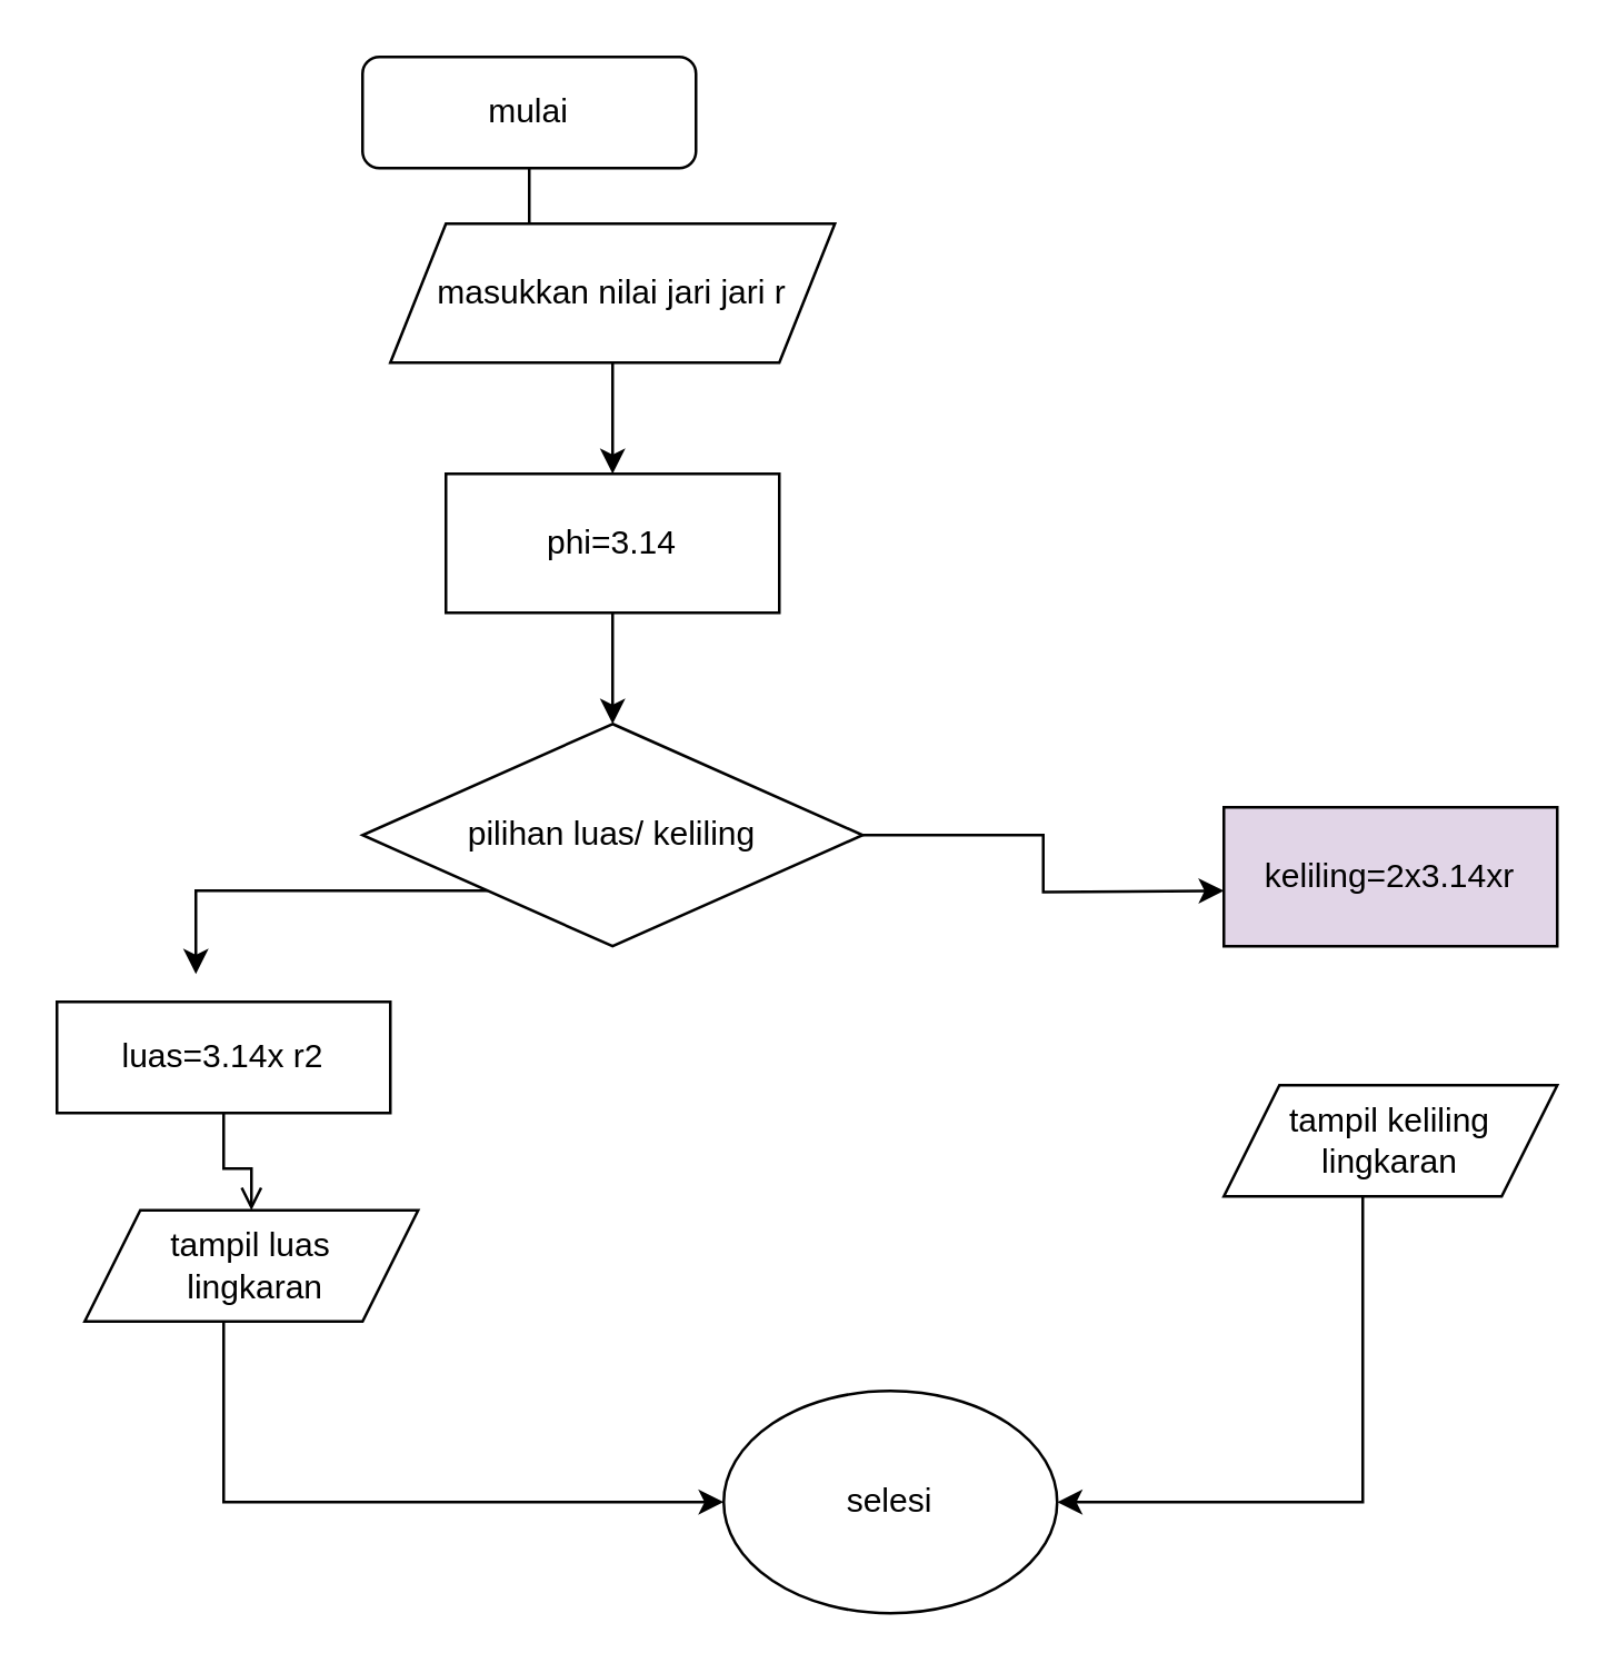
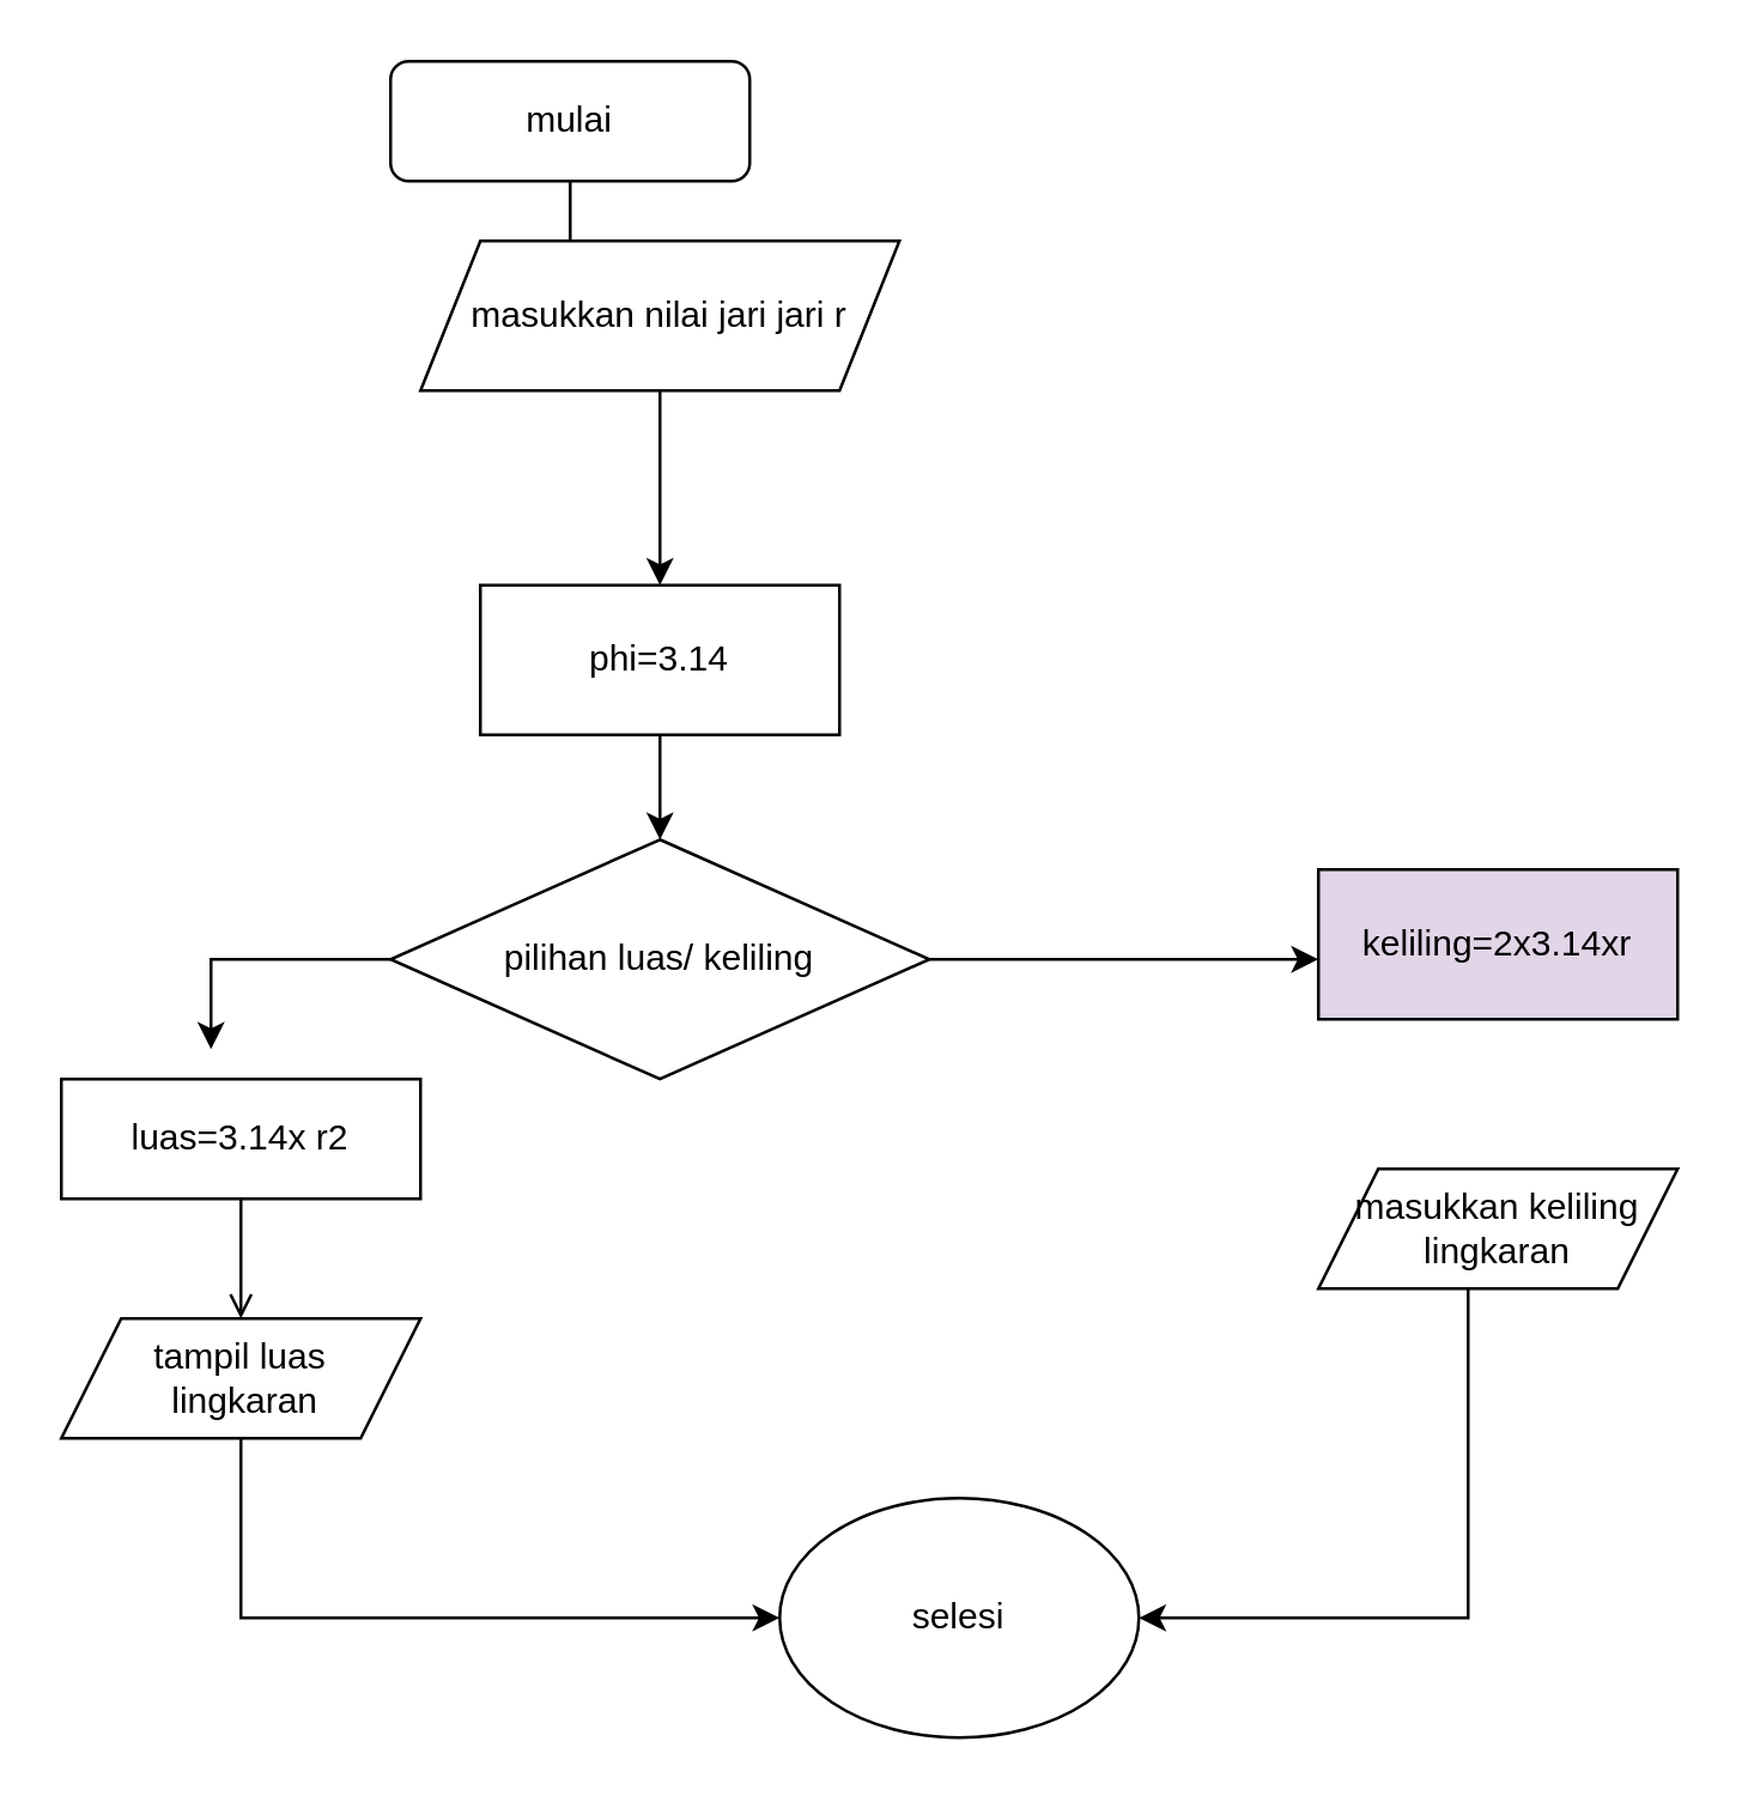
  <mxCell id="0" />
  <mxCell id="1" parent="0" />
  <mxCell id="2" value="" style="rounded=0;html=1;jettySize=auto;orthogonalLoop=1;fontSize=11;endArrow=block;endFill=0;endSize=8;strokeWidth=1;shadow=0;labelBackgroundColor=none;edgeStyle=orthogonalEdgeStyle;" parent="1" source="3" edge="1"><mxGeometry relative="1" as="geometry"><mxPoint x="230" y="100" as="targetPoint" /></mxGeometry></mxCell>
  <mxCell id="3" value="mulai" style="rounded=1;whiteSpace=wrap;html=1;fontSize=12;glass=0;strokeWidth=1;shadow=0;" parent="1" vertex="1"><mxGeometry x="130" y="20" width="120" height="40" as="geometry" /></mxCell>
  <mxCell id="4" style="edgeStyle=orthogonalEdgeStyle;rounded=0;orthogonalLoop=1;jettySize=auto;html=1;" edge="1" parent="1" source="5" target="7"><mxGeometry relative="1" as="geometry"><mxPoint x="220" y="220" as="targetPoint" /></mxGeometry></mxCell>
  <mxCell id="5" value="masukkan nilai jari jari r" style="shape=parallelogram;perimeter=parallelogramPerimeter;whiteSpace=wrap;html=1;fixedSize=1;rotation=0;" vertex="1" parent="1"><mxGeometry x="140" y="80" width="160" height="50" as="geometry" /></mxCell>
  <mxCell id="6" style="edgeStyle=orthogonalEdgeStyle;rounded=0;orthogonalLoop=1;jettySize=auto;html=1;" edge="1" parent="1" source="7" target="10"><mxGeometry relative="1" as="geometry"><mxPoint x="220" y="270" as="targetPoint" /></mxGeometry></mxCell>
- <mxCell id="7" value="phi=3.14" style="rounded=0;whiteSpace=wrap;html=1;" vertex="1" parent="1"><mxGeometry x="160" y="170" width="120" height="50" as="geometry" /></mxCell>
+ <mxCell id="7" value="phi=3.14" style="rounded=0;whiteSpace=wrap;html=1;" vertex="1" parent="1"><mxGeometry x="160" y="195" width="120" height="50" as="geometry" /></mxCell>
  <mxCell id="8" style="edgeStyle=orthogonalEdgeStyle;rounded=0;orthogonalLoop=1;jettySize=auto;html=1;" edge="1" parent="1" source="10"><mxGeometry relative="1" as="geometry"><mxPoint x="440" y="320" as="targetPoint" /></mxGeometry></mxCell>
  <mxCell id="9" style="edgeStyle=orthogonalEdgeStyle;rounded=0;orthogonalLoop=1;jettySize=auto;html=1;" edge="1" parent="1" source="10"><mxGeometry relative="1" as="geometry"><mxPoint x="70" y="350" as="targetPoint" /><Array as="points"><mxPoint x="70" y="320" /></Array></mxGeometry></mxCell>
- <mxCell id="10" value="pilihan luas/ keliling" style="rhombus;whiteSpace=wrap;html=1;" vertex="1" parent="1"><mxGeometry x="130" y="260" width="180" height="80" as="geometry" /></mxCell>
+ <mxCell id="10" value="pilihan luas/ keliling" style="rhombus;whiteSpace=wrap;html=1;" vertex="1" parent="1"><mxGeometry x="130" y="280" width="180" height="80" as="geometry" /></mxCell>
  <mxCell id="11" value="keliling=2x3.14xr" style="rounded=0;whiteSpace=wrap;html=1;fillColor=#e1d5e7;" vertex="1" parent="1"><mxGeometry x="440" y="290" width="120" height="50" as="geometry" /></mxCell>
  <mxCell id="12" style="edgeStyle=orthogonalEdgeStyle;rounded=0;orthogonalLoop=1;jettySize=auto;html=1;endArrow=open;" edge="1" parent="1" source="13" target="17"><mxGeometry relative="1" as="geometry"><mxPoint x="80" y="440" as="targetPoint" /></mxGeometry></mxCell>
  <mxCell id="13" value="luas=3.14x r2" style="rounded=0;whiteSpace=wrap;html=1;" vertex="1" parent="1"><mxGeometry x="20" y="360" width="120" height="40" as="geometry" /></mxCell>
  <mxCell id="14" style="edgeStyle=orthogonalEdgeStyle;rounded=0;orthogonalLoop=1;jettySize=auto;html=1;" edge="1" parent="1"><mxGeometry relative="1" as="geometry"><mxPoint x="380" y="540" as="targetPoint" /><mxPoint x="490" y="430" as="sourcePoint" /><Array as="points"><mxPoint x="490" y="540" /></Array></mxGeometry></mxCell>
- <mxCell id="15" value="tampil keliling lingkaran" style="shape=parallelogram;perimeter=parallelogramPerimeter;whiteSpace=wrap;html=1;fixedSize=1;" vertex="1" parent="1"><mxGeometry x="440" y="390" width="120" height="40" as="geometry" /></mxCell>
+ <mxCell id="15" value="masukkan keliling lingkaran" style="shape=parallelogram;perimeter=parallelogramPerimeter;whiteSpace=wrap;html=1;fixedSize=1;" vertex="1" parent="1"><mxGeometry x="440" y="390" width="120" height="40" as="geometry" /></mxCell>
  <mxCell id="16" style="edgeStyle=orthogonalEdgeStyle;rounded=0;orthogonalLoop=1;jettySize=auto;html=1;" edge="1" parent="1" source="17" target="18"><mxGeometry relative="1" as="geometry"><mxPoint x="310" y="540" as="targetPoint" /><Array as="points"><mxPoint x="80" y="540" /><mxPoint x="101" y="540" /></Array></mxGeometry></mxCell>
- <mxCell id="17" value="&lt;div&gt;tampil luas&lt;/div&gt;&lt;div&gt;&amp;nbsp;lingkaran&lt;/div&gt;" style="shape=parallelogram;perimeter=parallelogramPerimeter;whiteSpace=wrap;html=1;fixedSize=1;" vertex="1" parent="1"><mxGeometry x="30" y="435" width="120" height="40" as="geometry" /></mxCell>
+ <mxCell id="17" value="&lt;div&gt;tampil luas&lt;/div&gt;&lt;div&gt;&amp;nbsp;lingkaran&lt;/div&gt;" style="shape=parallelogram;perimeter=parallelogramPerimeter;whiteSpace=wrap;html=1;fixedSize=1;" vertex="1" parent="1"><mxGeometry x="20" y="440" width="120" height="40" as="geometry" /></mxCell>
  <mxCell id="18" value="selesi" style="ellipse;whiteSpace=wrap;html=1;" vertex="1" parent="1"><mxGeometry x="260" y="500" width="120" height="80" as="geometry" /></mxCell>
